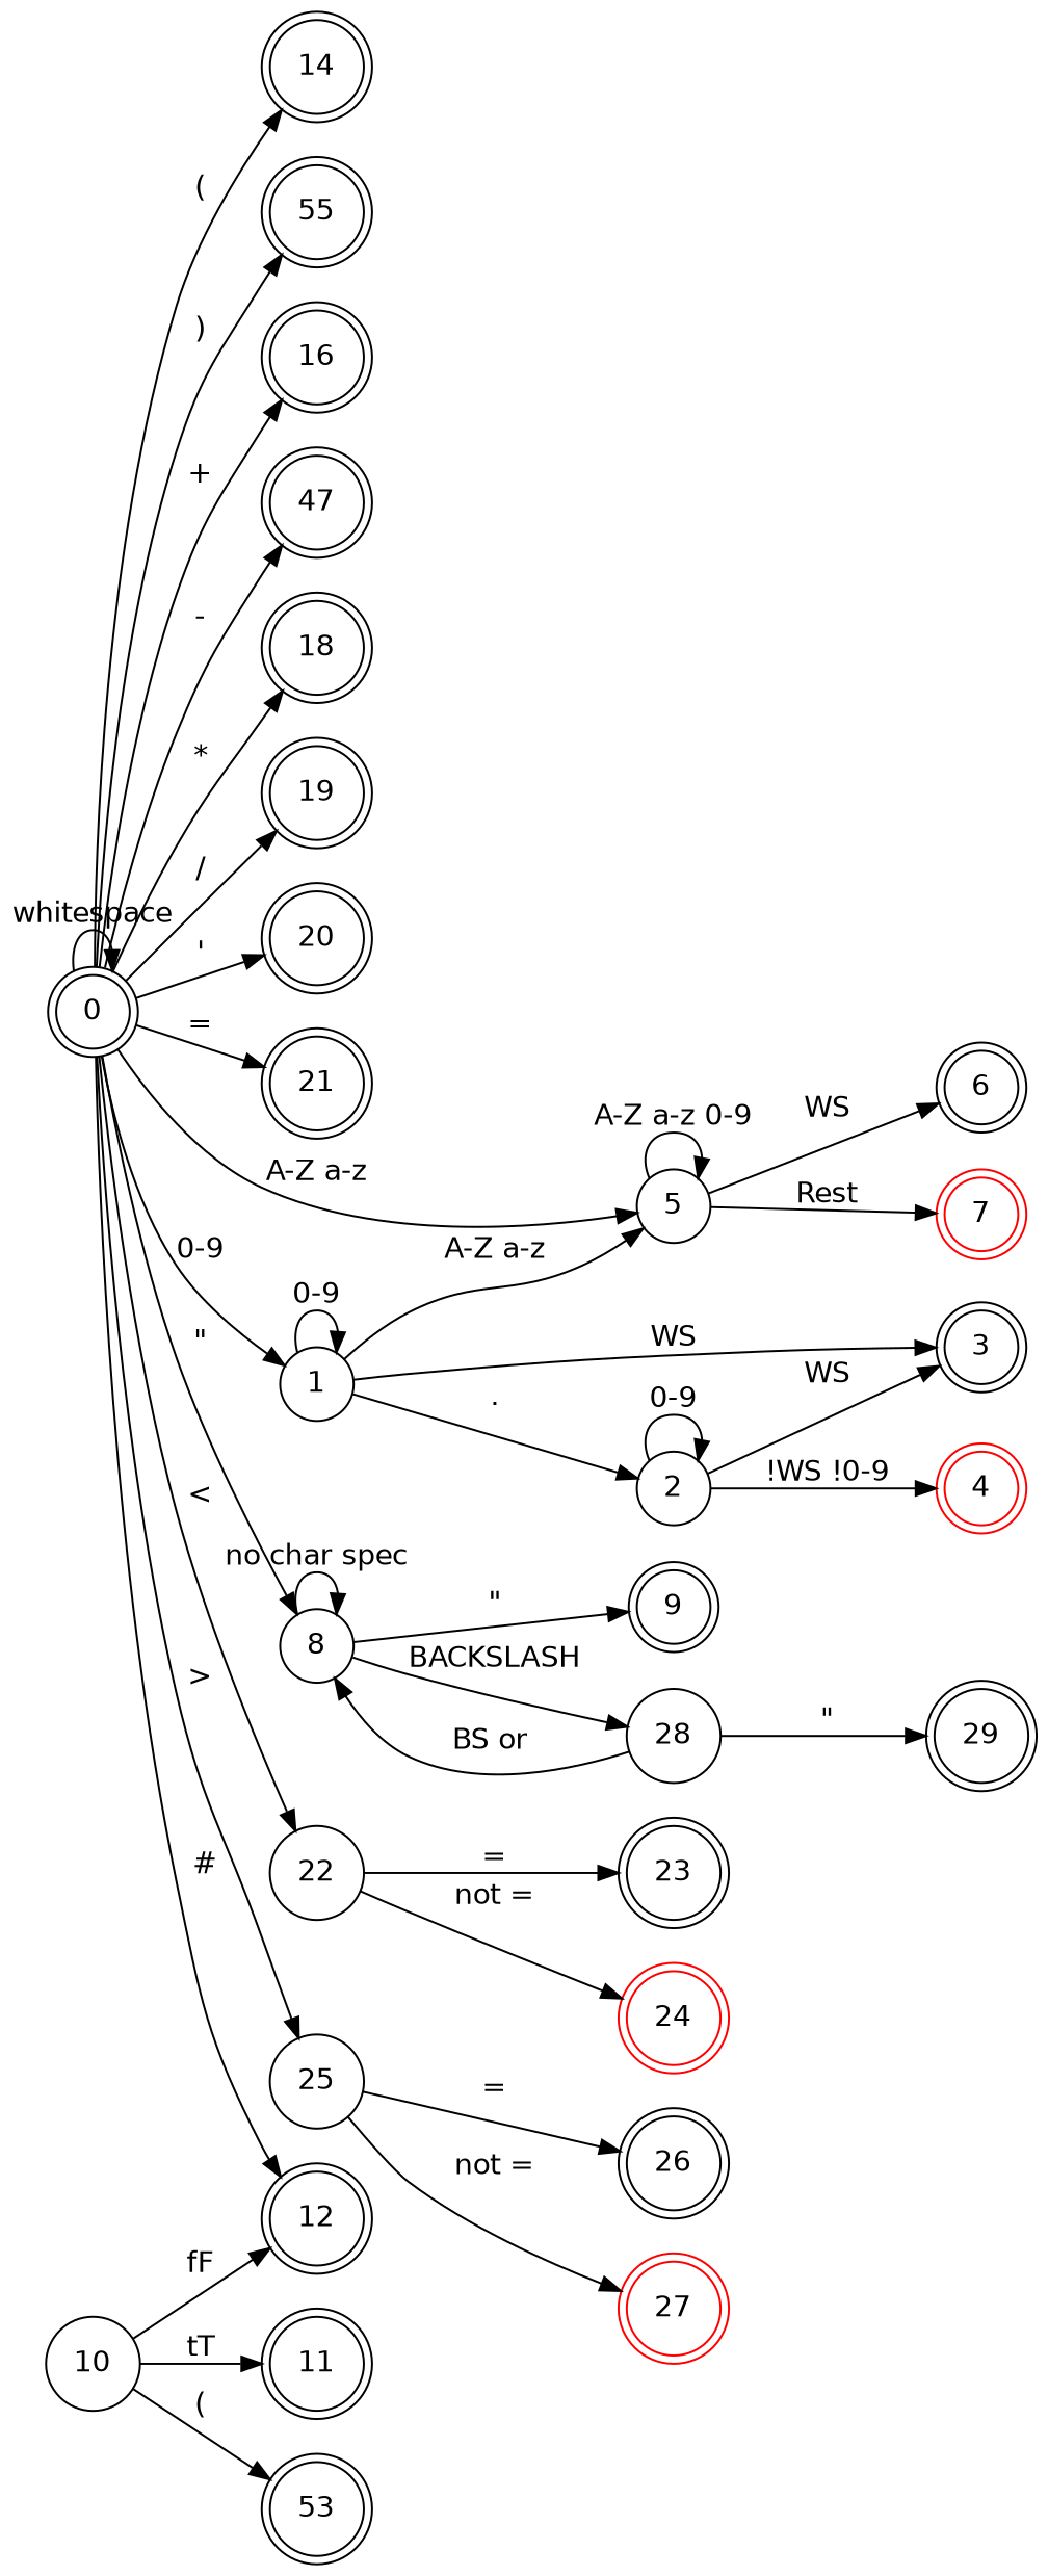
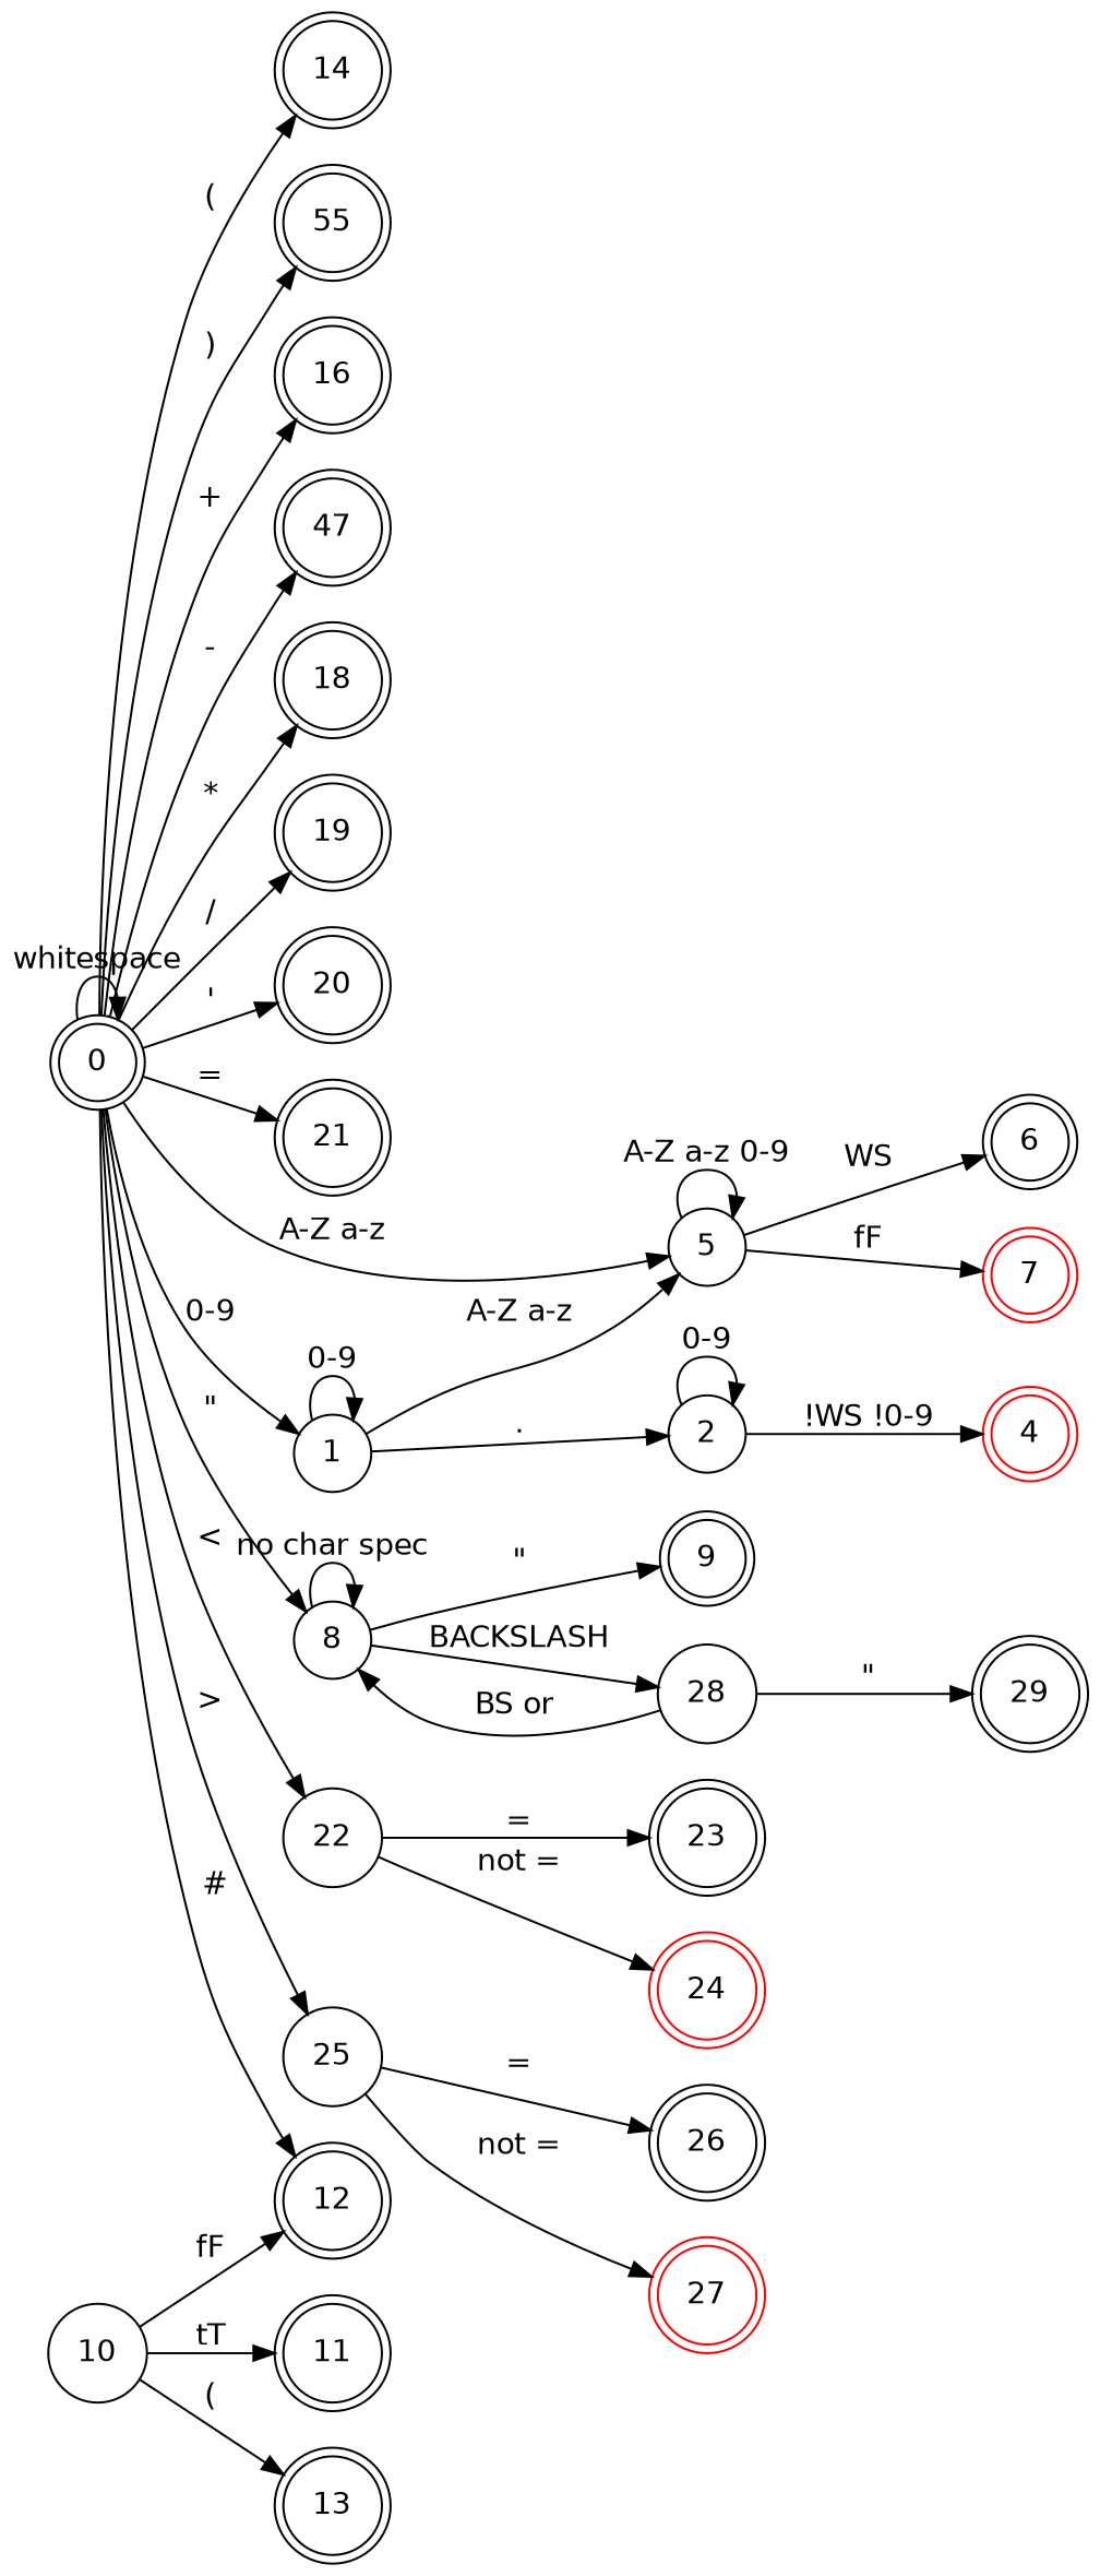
  digraph {
    fontname="DejaVu Sans"
    rankdir=LR
    node [fontname="DejaVu Sans" shape=doublecircle]
    edge [fontname="DejaVu Sans"]
    0
    14
    n3 [label=55]
    16
    n5 [label=47]
    18
    19
    20
    21
    1 [shape=circle]
    5 [shape=circle]
    8 [shape=circle]
    22 [shape=circle]
    25 [shape=circle]
    12
-   3
    2 [shape=circle]
    6
    7 [color=red]
    9
    28 [shape=circle]
    10 [shape=circle]
    11
-   13 [label=53]
+   13
    23
    24 [color=red]
    26
    27 [color=red]
    4 [color=red]
    29
    0 -> 0 [label=whitespace]
    0 -> 14 [label="("]
    0 -> n3 [label=")"]
    0 -> 16 [label="+"]
    0 -> n5 [label="-"]
    0 -> 18 [label="*"]
    0 -> 19 [label="/"]
    0 -> 20 [label="'"]
    0 -> 21 [label="="]
    0 -> 1 [label="0-9"]
    0 -> 5 [label="A-Z a-z"]
    0 -> 8 [label="\""]
    0 -> 22 [label="<"]
    0 -> 25 [label=">"]
    0 -> 12 [label=" #"]
    1 -> 1 [label="0-9"]
    1 -> 5 [label="A-Z a-z"]
-   1 -> 3 [label=WS]
    1 -> 2 [label="."]
    5 -> 5 [label="A-Z a-z 0-9"]
    5 -> 6 [label=WS]
-   5 -> 7 [label=Rest]
+   5 -> 7 [label=fF]
    8 -> 8 [label="no char spec"]
    8 -> 9 [label="\""]
    8 -> 28 [label=BACKSLASH]
    22 -> 23 [label="="]
    22 -> 24 [label="not ="]
    25 -> 26 [label="="]
    25 -> 27 [label="not ="]
-   2 -> 3 [label=WS]
    2 -> 2 [label="0-9"]
    2 -> 4 [label="!WS !0-9"]
    28 -> 8 [label="BS or "]
    28 -> 29 [label="\""]
    10 -> 12 [label=fF]
    10 -> 11 [label=tT]
    10 -> 13 [label="("]
  }
